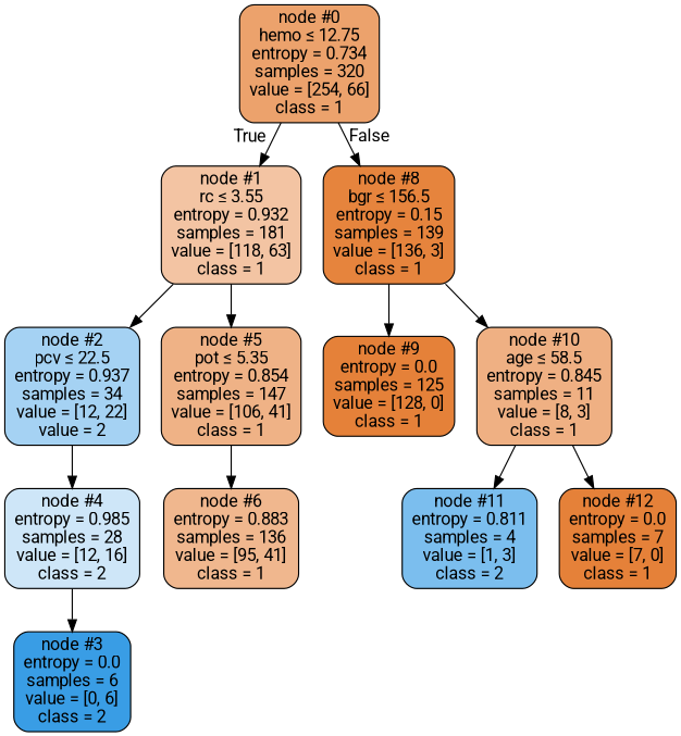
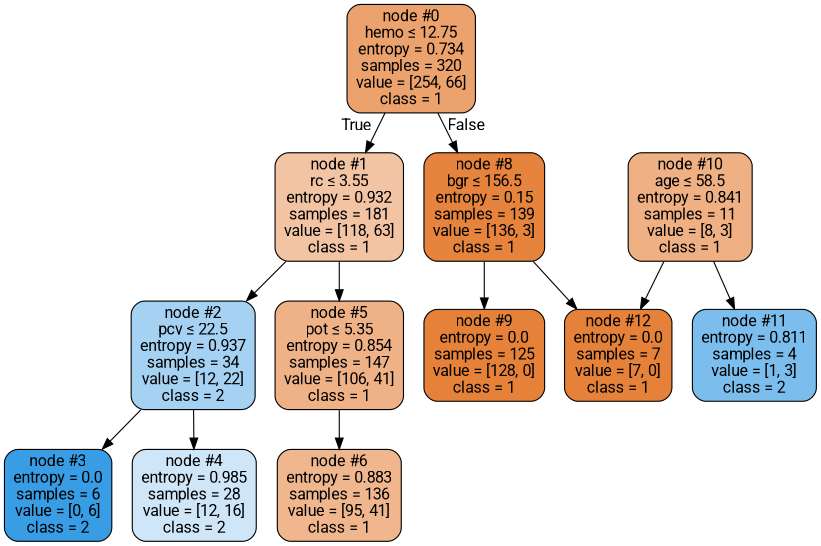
  digraph {
    fontname=Roboto
    node [color=black fillcolor="#e58139" fontname=Roboto shape=box style="filled, rounded"]
    edge [fontname=Roboto]
    n1 [fillcolor="#eca26c" label=<node &#35;0<br/>hemo &le; 12.75<br/>entropy = 0.734<br/>samples = 320<br/>value = [254, 66]<br/>class = 1>]
    n2 [fillcolor="#f3c4a3" label=<node &#35;1<br/>rc &le; 3.55<br/>entropy = 0.932<br/>samples = 181<br/>value = [118, 63]<br/>class = 1>]
    n3 [fillcolor="#e6843d" label=<node &#35;8<br/>bgr &le; 156.5<br/>entropy = 0.15<br/>samples = 139<br/>value = [136, 3]<br/>class = 1>]
-   n4 [fillcolor="#a5d2f3" label=<node &#35;2<br/>pcv &le; 22.5<br/>entropy = 0.937<br/>samples = 34<br/>value = [12, 22]<br/>value = 2>]
+   n4 [fillcolor="#a5d2f3" label=<node &#35;2<br/>pcv &le; 22.5<br/>entropy = 0.937<br/>samples = 34<br/>value = [12, 22]<br/>class = 2>]
    n5 [fillcolor="#efb286" label=<node &#35;5<br/>pot &le; 5.35<br/>entropy = 0.854<br/>samples = 147<br/>value = [106, 41]<br/>class = 1>]
    n6 [label=<node &#35;9<br/>entropy = 0.0<br/>samples = 125<br/>value = [128, 0]<br/>class = 1>]
-   n7 [fillcolor="#efb083" label=<node &#35;10<br/>age &le; 58.5<br/>entropy = 0.845<br/>samples = 11<br/>value = [8, 3]<br/>class = 1>]
+   n7 [fillcolor="#efb083" label=<node &#35;10<br/>age &le; 58.5<br/>entropy = 0.841<br/>samples = 11<br/>value = [8, 3]<br/>class = 1>]
    n8 [fillcolor="#399de5" label=<node &#35;3<br/>entropy = 0.0<br/>samples = 6<br/>value = [0, 6]<br/>class = 2>]
    n9 [fillcolor="#cee6f8" label=<node &#35;4<br/>entropy = 0.985<br/>samples = 28<br/>value = [12, 16]<br/>class = 2>]
    n10 [fillcolor="#f0b78e" label=<node &#35;6<br/>entropy = 0.883<br/>samples = 136<br/>value = [95, 41]<br/>class = 1>]
    n11 [fillcolor="#7bbeee" label=<node &#35;11<br/>entropy = 0.811<br/>samples = 4<br/>value = [1, 3]<br/>class = 2>]
    n12 [label=<node &#35;12<br/>entropy = 0.0<br/>samples = 7<br/>value = [7, 0]<br/>class = 1>]
    n1 -> n2 [headlabel=True labelangle=45 labeldistance=2.5]
    n1 -> n3 [headlabel=False labelangle=-45 labeldistance=2.5]
    n2 -> n4
    n2 -> n5
    n3 -> n6
-   n3 -> n7
-   n9 -> n8
+   n3 -> n12
+   n4 -> n8
    n4 -> n9
    n5 -> n10
    n7 -> n11
    n7 -> n12
  }
